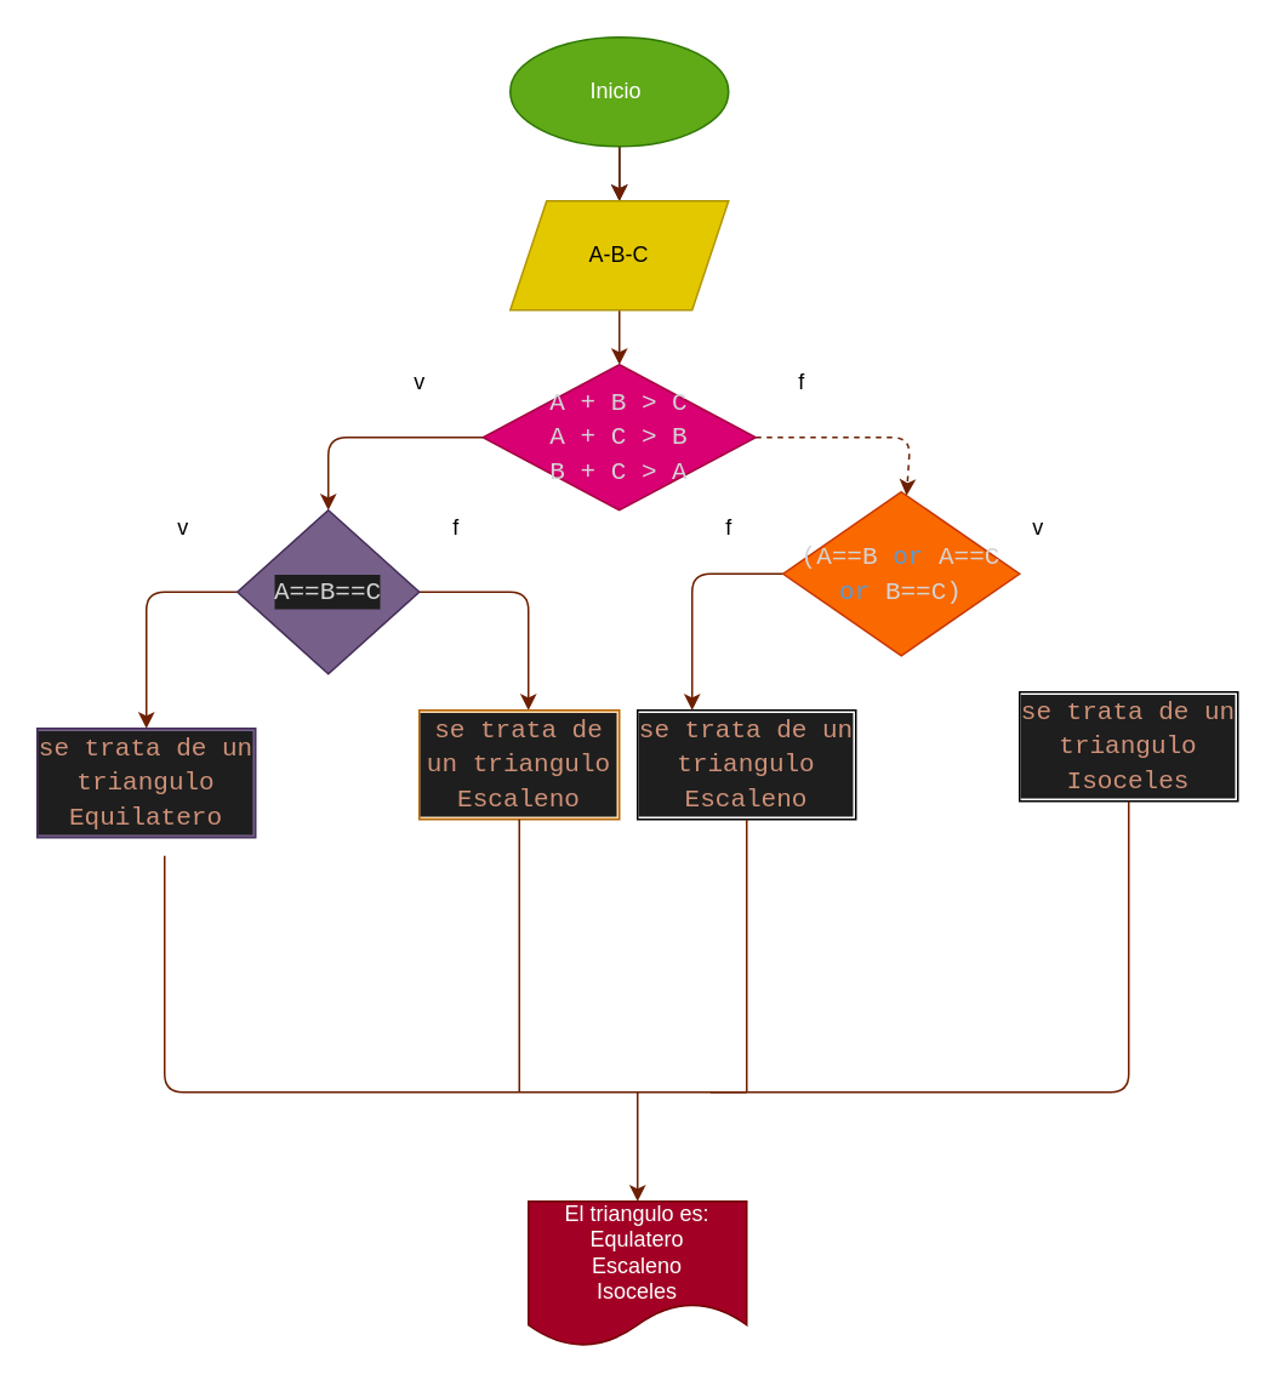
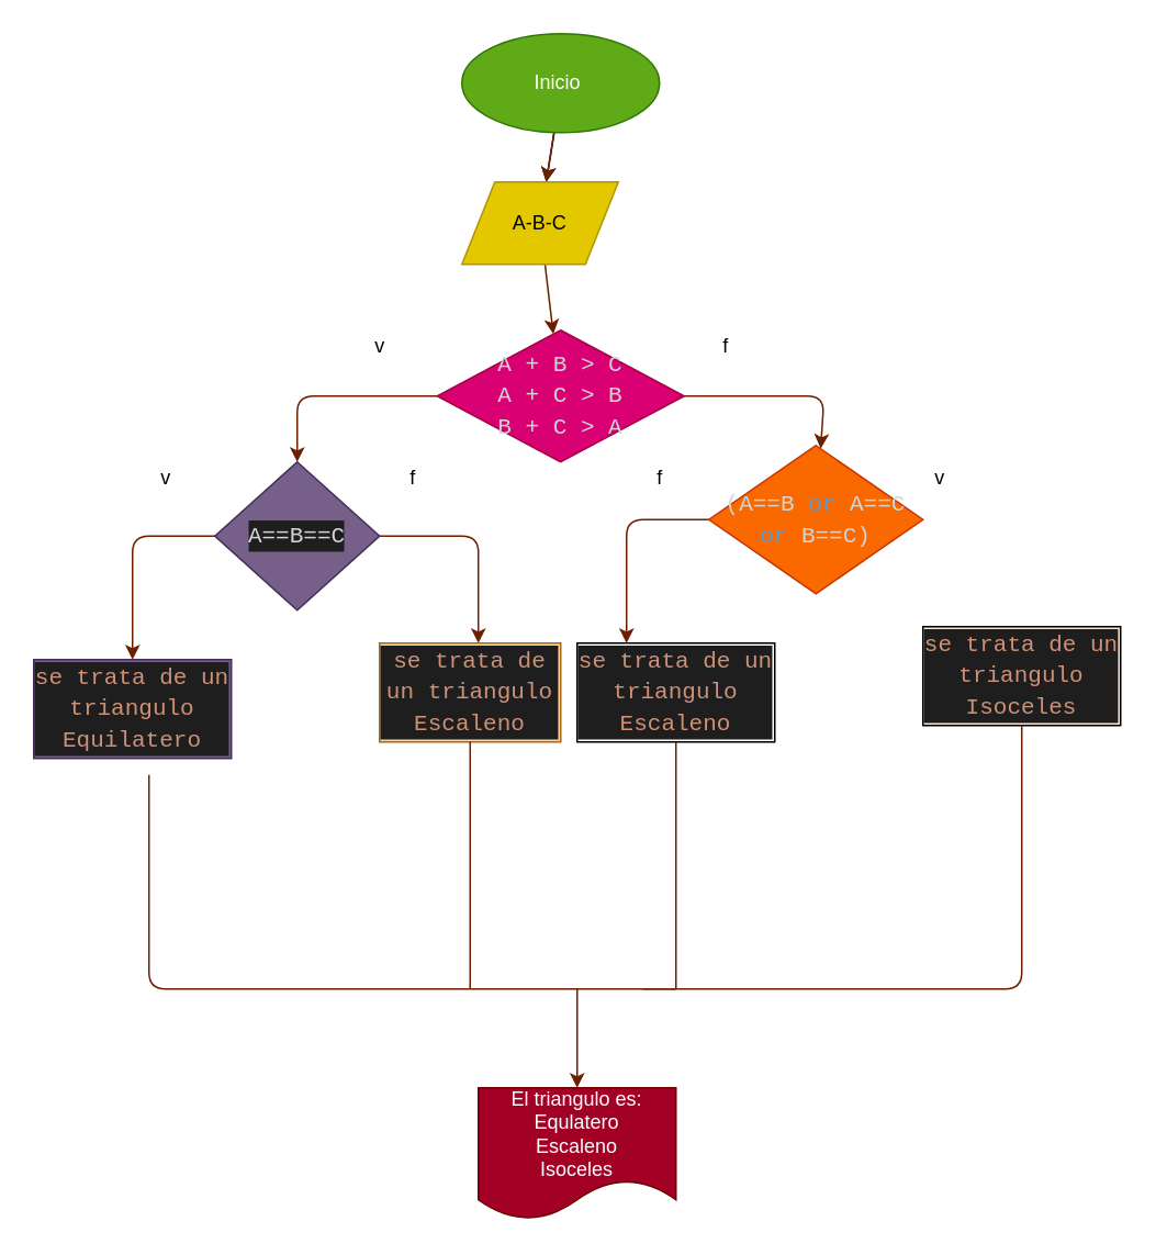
  <mxCell id="0" />
  <mxCell id="1" parent="0" />
  <mxCell id="2" value="" style="edgeStyle=none;html=1;" edge="1" parent="1" source="4" target="6"><mxGeometry relative="1" as="geometry" /></mxCell>
  <mxCell id="3" value="" style="edgeStyle=none;html=1;fillColor=#a0522d;strokeColor=#6D1F00;" edge="1" parent="1" source="4" target="6"><mxGeometry relative="1" as="geometry" /></mxCell>
  <mxCell id="4" value="Inicio&amp;nbsp;" style="ellipse;whiteSpace=wrap;html=1;fillColor=#60a917;fontColor=#ffffff;strokeColor=#2D7600;" vertex="1" parent="1"><mxGeometry x="280" y="20" width="120" height="60" as="geometry" /></mxCell>
  <mxCell id="5" value="" style="edgeStyle=none;html=1;fillColor=#a0522d;strokeColor=#6D1F00;" edge="1" parent="1" source="6" target="9"><mxGeometry relative="1" as="geometry" /></mxCell>
- <mxCell id="6" value="A-B-C" style="shape=parallelogram;perimeter=parallelogramPerimeter;whiteSpace=wrap;html=1;fixedSize=1;fillColor=#e3c800;strokeColor=#B09500;fontColor=#000000;" vertex="1" parent="1"><mxGeometry x="280" y="110" width="120" height="60" as="geometry" /></mxCell>
+ <mxCell id="6" value="A-B-C" style="shape=parallelogram;perimeter=parallelogramPerimeter;whiteSpace=wrap;html=1;fixedSize=1;fillColor=#e3c800;strokeColor=#B09500;fontColor=#000000;" vertex="1" parent="1"><mxGeometry x="280" y="110" width="95" height="50" as="geometry" /></mxCell>
  <mxCell id="7" value="" style="edgeStyle=none;html=1;fillColor=#a0522d;strokeColor=#6D1F00;" edge="1" parent="1" source="9" target="13"><mxGeometry relative="1" as="geometry"><Array as="points"><mxPoint x="180" y="240" /></Array></mxGeometry></mxCell>
- <mxCell id="8" value="" style="edgeStyle=none;html=1;fillColor=#a0522d;strokeColor=#6D1F00;dashed=1;" edge="1" parent="1" source="9" target="15"><mxGeometry relative="1" as="geometry"><mxPoint x="500" y="280" as="targetPoint" /><Array as="points"><mxPoint x="500" y="240" /></Array></mxGeometry></mxCell>
+ <mxCell id="8" value="" style="edgeStyle=none;html=1;fillColor=#a0522d;strokeColor=#6D1F00;" edge="1" parent="1" source="9" target="15"><mxGeometry relative="1" as="geometry"><mxPoint x="500" y="280" as="targetPoint" /><Array as="points"><mxPoint x="500" y="240" /></Array></mxGeometry></mxCell>
  <mxCell id="9" value="&lt;div style=&quot;color: rgb(212 , 212 , 212) ; font-family: &amp;#34;consolas&amp;#34; , &amp;#34;courier new&amp;#34; , monospace ; font-size: 14px ; line-height: 19px&quot;&gt;A + B &amp;gt; C&lt;/div&gt;&lt;div style=&quot;color: rgb(212 , 212 , 212) ; font-family: &amp;#34;consolas&amp;#34; , &amp;#34;courier new&amp;#34; , monospace ; font-size: 14px ; line-height: 19px&quot;&gt;&lt;div style=&quot;font-family: &amp;#34;consolas&amp;#34; , &amp;#34;courier new&amp;#34; , monospace ; line-height: 19px&quot;&gt;A + C &amp;gt; B&lt;/div&gt;&lt;div style=&quot;font-family: &amp;#34;consolas&amp;#34; , &amp;#34;courier new&amp;#34; , monospace ; line-height: 19px&quot;&gt;&lt;div style=&quot;font-family: &amp;#34;consolas&amp;#34; , &amp;#34;courier new&amp;#34; , monospace ; line-height: 19px&quot;&gt;B + C &amp;gt; A&lt;/div&gt;&lt;/div&gt;&lt;/div&gt;" style="rhombus;whiteSpace=wrap;html=1;fillColor=#d80073;strokeColor=#A50040;fontColor=#ffffff;" vertex="1" parent="1"><mxGeometry x="265" y="200" width="150" height="80" as="geometry" /></mxCell>
  <mxCell id="10" value="v" style="text;html=1;align=center;verticalAlign=middle;resizable=0;points=[];autosize=1;strokeColor=none;fillColor=none;" vertex="1" parent="1"><mxGeometry x="220" y="200" width="20" height="20" as="geometry" /></mxCell>
  <mxCell id="11" value="" style="edgeStyle=none;html=1;fillColor=#a0522d;strokeColor=#6D1F00;" edge="1" parent="1" source="13"><mxGeometry relative="1" as="geometry"><mxPoint x="290" y="390" as="targetPoint" /><Array as="points"><mxPoint x="290" y="325" /></Array></mxGeometry></mxCell>
  <mxCell id="12" value="" style="edgeStyle=none;html=1;fillColor=#a0522d;strokeColor=#6D1F00;" edge="1" parent="1" source="13" target="17"><mxGeometry relative="1" as="geometry"><Array as="points"><mxPoint x="80" y="325" /></Array></mxGeometry></mxCell>
  <mxCell id="13" value="&lt;div style=&quot;color: rgb(212 , 212 , 212) ; background-color: rgb(30 , 30 , 30) ; font-family: &amp;#34;consolas&amp;#34; , &amp;#34;courier new&amp;#34; , monospace ; font-size: 14px ; line-height: 19px&quot;&gt;A==B==C&lt;/div&gt;" style="rhombus;whiteSpace=wrap;html=1;fillColor=#76608a;fontColor=#ffffff;strokeColor=#432D57;" vertex="1" parent="1"><mxGeometry x="130" y="280" width="100" height="90" as="geometry" /></mxCell>
  <mxCell id="14" value="" style="edgeStyle=none;html=1;fillColor=#a0522d;strokeColor=#6D1F00;entryX=0.25;entryY=0;entryDx=0;entryDy=0;" edge="1" parent="1" source="15" target="20"><mxGeometry relative="1" as="geometry"><mxPoint x="380" y="350" as="targetPoint" /><Array as="points"><mxPoint x="380" y="315" /></Array></mxGeometry></mxCell>
  <mxCell id="15" value="&lt;div style=&quot;color: rgb(212 , 212 , 212) ; font-family: &amp;#34;consolas&amp;#34; , &amp;#34;courier new&amp;#34; , monospace ; font-size: 14px ; line-height: 19px&quot;&gt;(A==B &lt;span style=&quot;color: rgb(86 , 156 , 214)&quot;&gt;or&lt;/span&gt; A==C &lt;span style=&quot;color: rgb(86 , 156 , 214)&quot;&gt;or&lt;/span&gt; B==C)&lt;/div&gt;" style="rhombus;whiteSpace=wrap;html=1;fillColor=#fa6800;fontColor=#000000;strokeColor=#C73500;" vertex="1" parent="1"><mxGeometry x="430" y="270" width="130" height="90" as="geometry" /></mxCell>
  <mxCell id="16" value="f" style="text;html=1;align=center;verticalAlign=middle;resizable=0;points=[];autosize=1;strokeColor=none;fillColor=none;" vertex="1" parent="1"><mxGeometry x="430" y="200" width="20" height="20" as="geometry" /></mxCell>
  <mxCell id="17" value="&lt;div style=&quot;color: rgb(212 , 212 , 212) ; background-color: rgb(30 , 30 , 30) ; font-family: &amp;#34;consolas&amp;#34; , &amp;#34;courier new&amp;#34; , monospace ; font-size: 14px ; line-height: 19px&quot;&gt;&lt;span style=&quot;color: #ce9178&quot;&gt;se trata de un triangulo Equilatero&lt;/span&gt;&lt;/div&gt;" style="whiteSpace=wrap;html=1;fillColor=#76608a;strokeColor=#432D57;fontColor=#ffffff;" vertex="1" parent="1"><mxGeometry x="20" y="400" width="120" height="60" as="geometry" /></mxCell>
- <mxCell id="18" value="&lt;div style=&quot;color: rgb(212 , 212 , 212) ; background-color: rgb(30 , 30 , 30) ; font-family: &amp;#34;consolas&amp;#34; , &amp;#34;courier new&amp;#34; , monospace ; font-size: 14px ; line-height: 19px&quot;&gt;&lt;span style=&quot;color: #ce9178&quot;&gt;se trata de un triangulo Isoceles&lt;/span&gt;&lt;/div&gt;" style="whiteSpace=wrap;html=1;" vertex="1" parent="1"><mxGeometry x="560" y="380" width="120" height="60" as="geometry" /></mxCell>
+ <mxCell id="18" value="&lt;div style=&quot;color: rgb(212 , 212 , 212) ; background-color: rgb(30 , 30 , 30) ; font-family: &amp;#34;consolas&amp;#34; , &amp;#34;courier new&amp;#34; , monospace ; font-size: 14px ; line-height: 19px&quot;&gt;&lt;span style=&quot;color: #ce9178&quot;&gt;se trata de un triangulo Isoceles&lt;/span&gt;&lt;/div&gt;" style="whiteSpace=wrap;html=1;fillColor=#ffe6cc;" vertex="1" parent="1"><mxGeometry x="560" y="380" width="120" height="60" as="geometry" /></mxCell>
  <mxCell id="19" value="&lt;div style=&quot;color: rgb(212 , 212 , 212) ; background-color: rgb(30 , 30 , 30) ; font-family: &amp;#34;consolas&amp;#34; , &amp;#34;courier new&amp;#34; , monospace ; font-size: 14px ; line-height: 19px&quot;&gt;&lt;span style=&quot;color: #ce9178&quot;&gt;se trata de un triangulo Escaleno&lt;/span&gt;&lt;/div&gt;" style="rounded=0;whiteSpace=wrap;html=1;labelBackgroundColor=none;fillColor=#fad7ac;strokeColor=#b46504;" vertex="1" parent="1"><mxGeometry x="230" y="390" width="110" height="60" as="geometry" /></mxCell>
  <mxCell id="20" value="&lt;div style=&quot;color: rgb(212 , 212 , 212) ; background-color: rgb(30 , 30 , 30) ; font-family: &amp;#34;consolas&amp;#34; , &amp;#34;courier new&amp;#34; , monospace ; font-size: 14px ; line-height: 19px&quot;&gt;&lt;span style=&quot;color: #ce9178&quot;&gt;se trata de un triangulo Escaleno&lt;/span&gt;&lt;/div&gt;" style="rounded=0;whiteSpace=wrap;html=1;labelBackgroundColor=none;fillColor=none;" vertex="1" parent="1"><mxGeometry x="350" y="390" width="120" height="60" as="geometry" /></mxCell>
  <mxCell id="21" value="" style="endArrow=none;html=1;fillColor=#a0522d;strokeColor=#6D1F00;" edge="1" parent="1"><mxGeometry width="50" height="50" relative="1" as="geometry"><mxPoint x="410" y="600" as="sourcePoint" /><mxPoint x="90" y="470" as="targetPoint" /><Array as="points"><mxPoint x="90" y="600" /></Array></mxGeometry></mxCell>
  <mxCell id="22" value="" style="endArrow=none;html=1;entryX=0.5;entryY=1;entryDx=0;entryDy=0;fillColor=#a0522d;strokeColor=#6D1F00;" edge="1" parent="1" target="18"><mxGeometry width="50" height="50" relative="1" as="geometry"><mxPoint x="390" y="600" as="sourcePoint" /><mxPoint x="460" y="430" as="targetPoint" /><Array as="points"><mxPoint x="620" y="600" /></Array></mxGeometry></mxCell>
  <mxCell id="23" value="" style="endArrow=none;html=1;entryX=0.5;entryY=1;entryDx=0;entryDy=0;fillColor=#a0522d;strokeColor=#6D1F00;" edge="1" parent="1" target="19"><mxGeometry width="50" height="50" relative="1" as="geometry"><mxPoint x="285" y="600" as="sourcePoint" /><mxPoint x="460" y="430" as="targetPoint" /></mxGeometry></mxCell>
  <mxCell id="24" value="" style="endArrow=none;html=1;entryX=0.5;entryY=1;entryDx=0;entryDy=0;fillColor=#a0522d;strokeColor=#6D1F00;" edge="1" parent="1" target="20"><mxGeometry width="50" height="50" relative="1" as="geometry"><mxPoint x="410" y="600" as="sourcePoint" /><mxPoint x="460" y="430" as="targetPoint" /></mxGeometry></mxCell>
  <mxCell id="25" value="f" style="text;html=1;align=center;verticalAlign=middle;resizable=0;points=[];autosize=1;strokeColor=none;fillColor=none;" vertex="1" parent="1"><mxGeometry x="390" y="280" width="20" height="20" as="geometry" /></mxCell>
  <mxCell id="26" value="v" style="text;html=1;align=center;verticalAlign=middle;resizable=0;points=[];autosize=1;strokeColor=none;fillColor=none;" vertex="1" parent="1"><mxGeometry x="560" y="280" width="20" height="20" as="geometry" /></mxCell>
  <mxCell id="27" value="f" style="text;html=1;align=center;verticalAlign=middle;resizable=0;points=[];autosize=1;strokeColor=none;fillColor=none;" vertex="1" parent="1"><mxGeometry x="240" y="280" width="20" height="20" as="geometry" /></mxCell>
  <mxCell id="28" value="v" style="text;html=1;align=center;verticalAlign=middle;resizable=0;points=[];autosize=1;strokeColor=none;fillColor=none;" vertex="1" parent="1"><mxGeometry x="90" y="280" width="20" height="20" as="geometry" /></mxCell>
  <mxCell id="29" value="" style="endArrow=classic;html=1;fillColor=#a0522d;strokeColor=#6D1F00;" edge="1" parent="1"><mxGeometry width="50" height="50" relative="1" as="geometry"><mxPoint x="350" y="600" as="sourcePoint" /><mxPoint x="350" y="660" as="targetPoint" /></mxGeometry></mxCell>
  <mxCell id="30" value="El triangulo es:&lt;br&gt;Equlatero&lt;br&gt;Escaleno&lt;br&gt;Isoceles" style="shape=document;whiteSpace=wrap;html=1;boundedLbl=1;labelBackgroundColor=none;fillColor=#a20025;strokeColor=#6F0000;fontColor=#ffffff;" vertex="1" parent="1"><mxGeometry x="290" y="660" width="120" height="80" as="geometry" /></mxCell>
